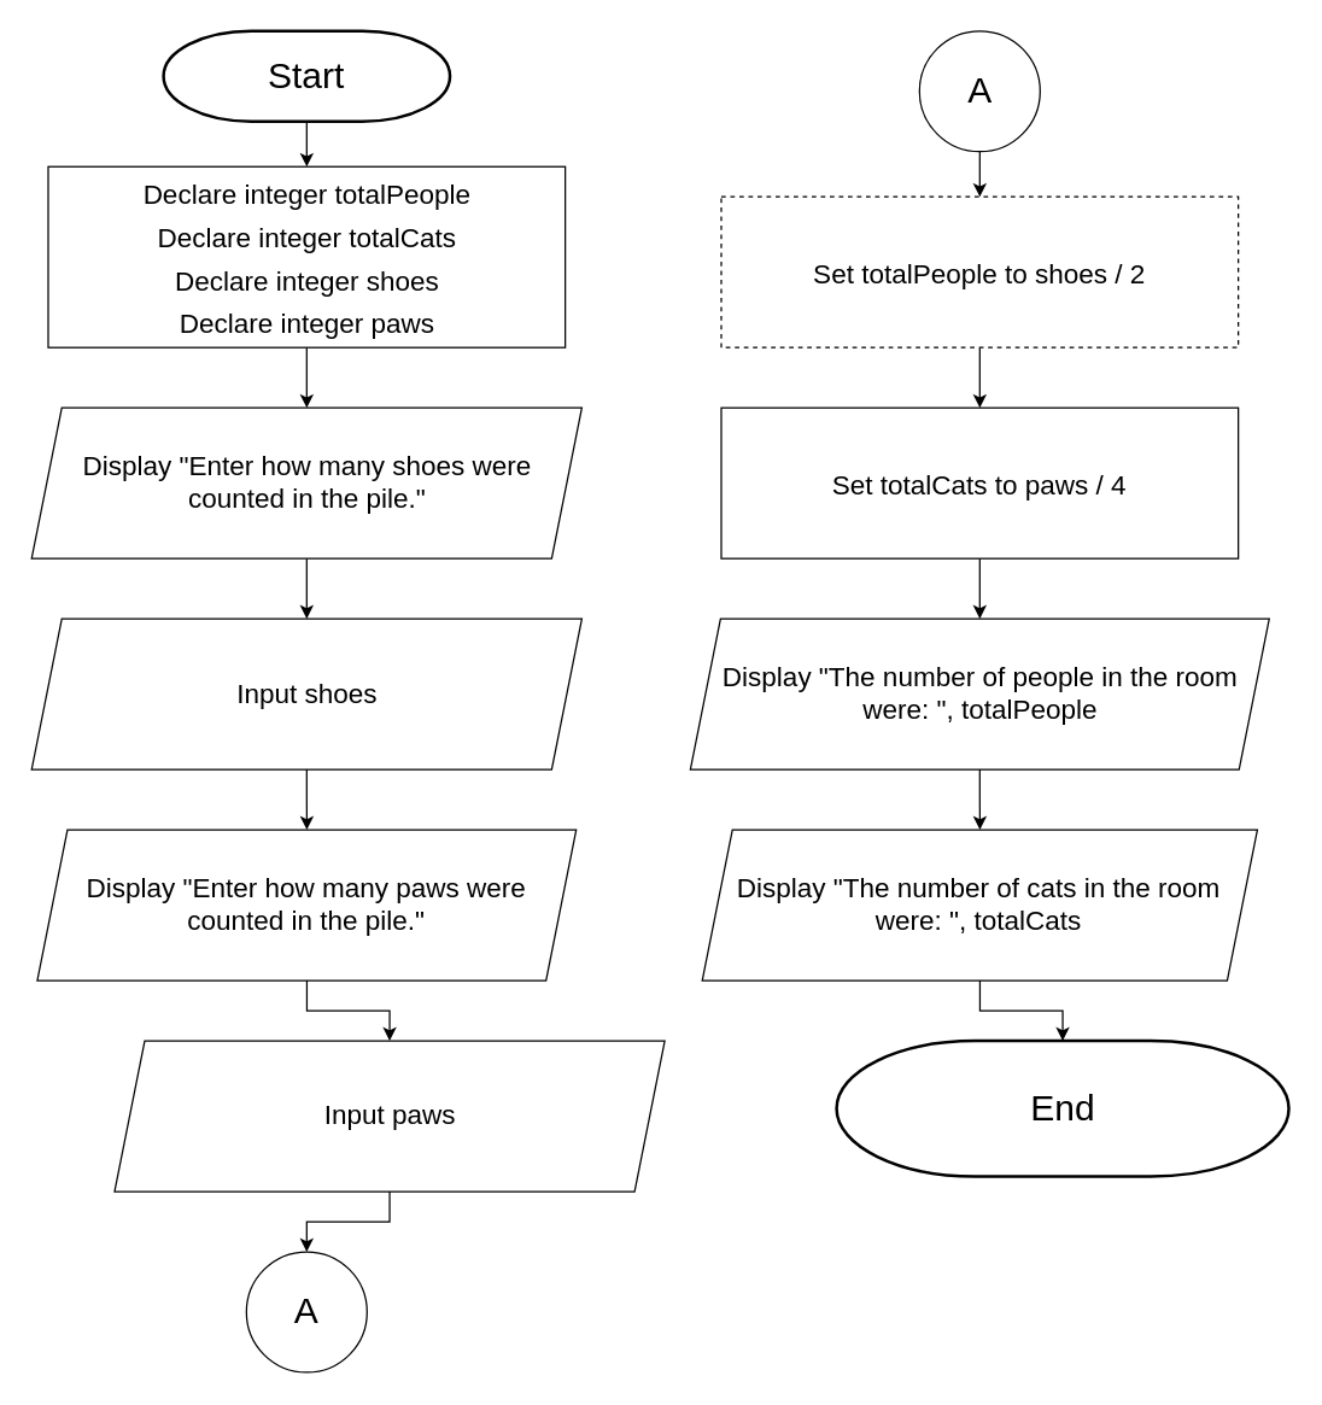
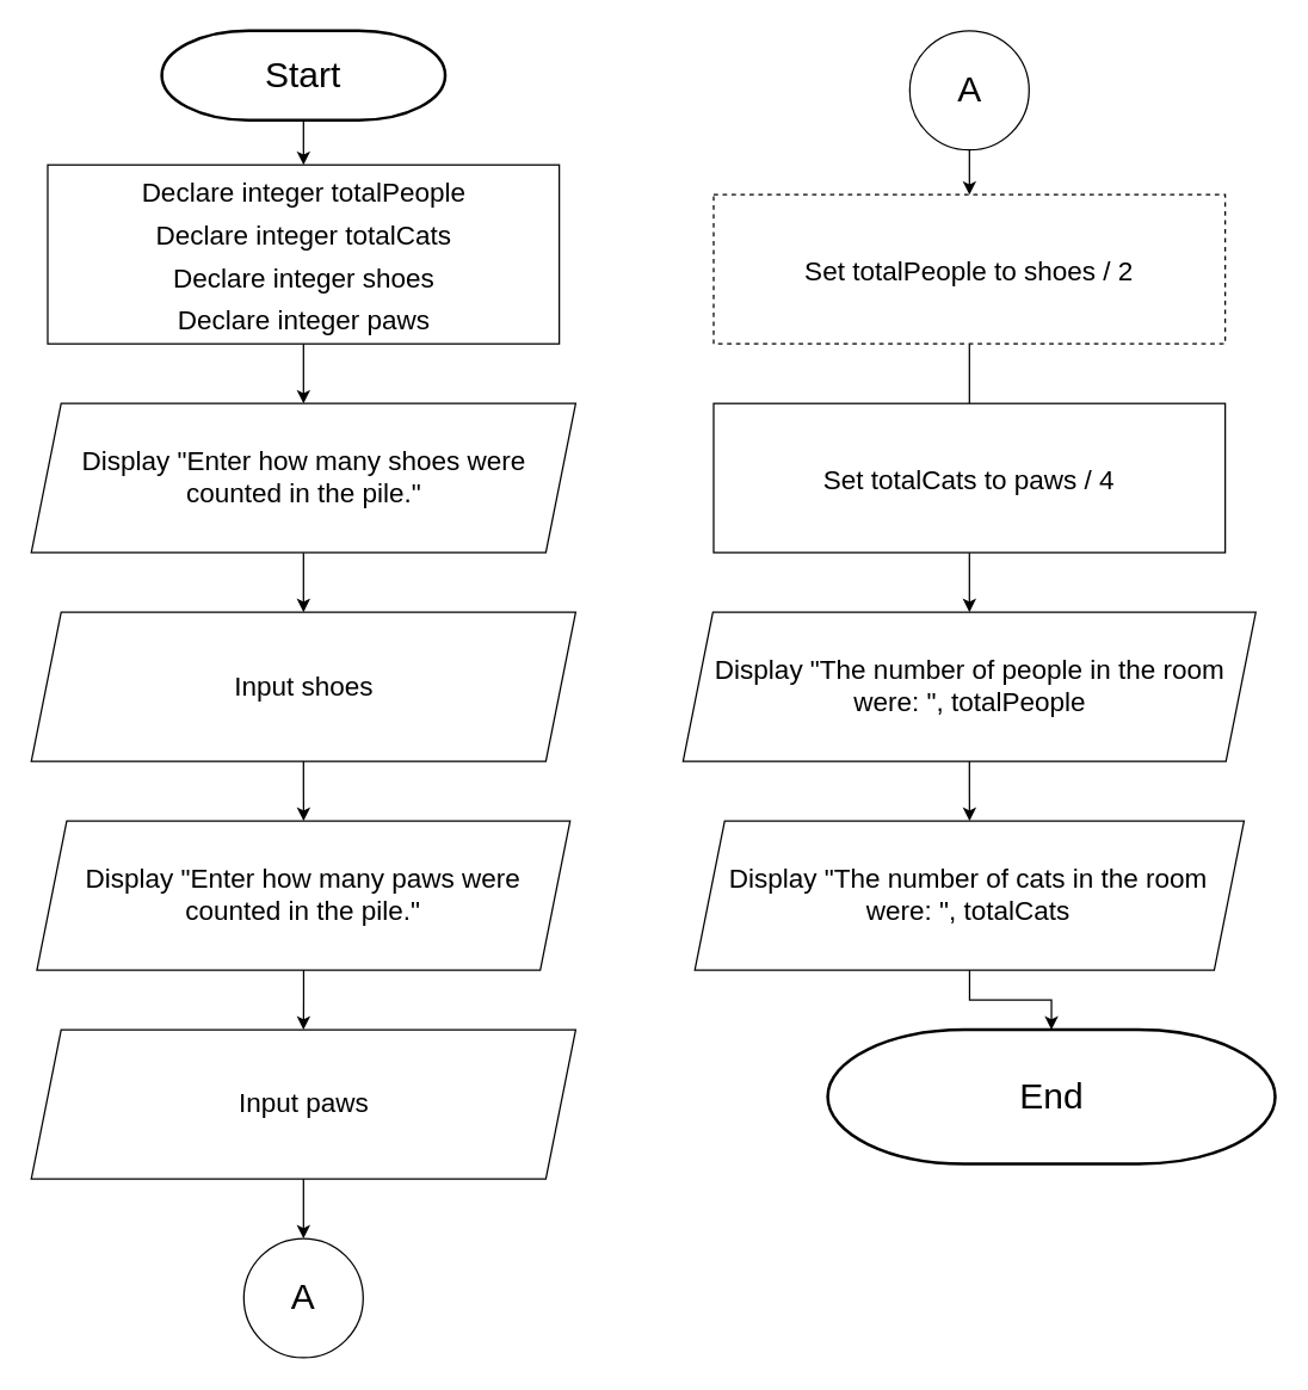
  <mxCell id="0" />
  <mxCell id="1" parent="0" />
  <mxCell id="2" style="edgeStyle=orthogonalEdgeStyle;rounded=0;orthogonalLoop=1;jettySize=auto;html=1;fontSize=18;" edge="1" parent="1" source="3" target="5"><mxGeometry relative="1" as="geometry" /></mxCell>
  <mxCell id="3" value="&lt;font style=&quot;font-size: 24px&quot;&gt;Start&lt;/font&gt;" style="strokeWidth=2;html=1;shape=mxgraph.flowchart.terminator;whiteSpace=wrap;" vertex="1" parent="1"><mxGeometry x="108" y="20" width="190" height="60" as="geometry" /></mxCell>
  <mxCell id="4" value="" style="edgeStyle=orthogonalEdgeStyle;rounded=0;orthogonalLoop=1;jettySize=auto;html=1;fontSize=24;" edge="1" parent="1" source="5" target="7"><mxGeometry relative="1" as="geometry" /></mxCell>
  <mxCell id="5" value="&lt;div&gt;&lt;font style=&quot;font-size: 18px&quot;&gt;Declare integer totalPeople&lt;/font&gt;&lt;/div&gt;&lt;div&gt;&lt;font style=&quot;font-size: 18px&quot;&gt;Declare integer totalCats&lt;/font&gt;&lt;/div&gt;&lt;div&gt;&lt;font style=&quot;font-size: 18px&quot;&gt;Declare integer shoes&lt;/font&gt;&lt;/div&gt;&lt;div&gt;&lt;font style=&quot;font-size: 18px&quot;&gt;Declare integer paws&lt;br&gt;&lt;/font&gt;&lt;/div&gt;" style="rounded=0;whiteSpace=wrap;html=1;fontSize=24;" vertex="1" parent="1"><mxGeometry x="31.5" y="110" width="343" height="120" as="geometry" /></mxCell>
  <mxCell id="6" value="" style="edgeStyle=orthogonalEdgeStyle;rounded=0;orthogonalLoop=1;jettySize=auto;html=1;fontSize=18;" edge="1" parent="1" source="7" target="9"><mxGeometry relative="1" as="geometry" /></mxCell>
  <mxCell id="7" value="Display &quot;Enter how many shoes were counted in the pile.&quot;" style="shape=parallelogram;perimeter=parallelogramPerimeter;whiteSpace=wrap;html=1;fixedSize=1;fontSize=18;" vertex="1" parent="1"><mxGeometry x="20.5" y="270" width="365" height="100" as="geometry" /></mxCell>
  <mxCell id="8" value="" style="edgeStyle=orthogonalEdgeStyle;rounded=0;orthogonalLoop=1;jettySize=auto;html=1;fontSize=18;" edge="1" parent="1" source="9" target="11"><mxGeometry relative="1" as="geometry" /></mxCell>
  <mxCell id="9" value="Input shoes" style="shape=parallelogram;perimeter=parallelogramPerimeter;whiteSpace=wrap;html=1;fixedSize=1;fontSize=18;" vertex="1" parent="1"><mxGeometry x="20.5" y="410" width="365" height="100" as="geometry" /></mxCell>
  <mxCell id="10" value="" style="edgeStyle=orthogonalEdgeStyle;rounded=0;orthogonalLoop=1;jettySize=auto;html=1;fontSize=18;" edge="1" parent="1" source="11" target="13"><mxGeometry relative="1" as="geometry" /></mxCell>
  <mxCell id="11" value="Display &quot;Enter how many paws were counted in the pile.&quot;" style="shape=parallelogram;perimeter=parallelogramPerimeter;whiteSpace=wrap;html=1;fixedSize=1;fontSize=18;" vertex="1" parent="1"><mxGeometry x="24.25" y="550" width="357.5" height="100" as="geometry" /></mxCell>
  <mxCell id="12" value="" style="edgeStyle=orthogonalEdgeStyle;rounded=0;orthogonalLoop=1;jettySize=auto;html=1;fontSize=18;" edge="1" parent="1" source="13" target="14"><mxGeometry relative="1" as="geometry" /></mxCell>
- <mxCell id="13" value="Input paws" style="shape=parallelogram;perimeter=parallelogramPerimeter;whiteSpace=wrap;html=1;fixedSize=1;fontSize=18;" vertex="1" parent="1"><mxGeometry x="75.5" y="690" width="365" height="100" as="geometry" /></mxCell>
+ <mxCell id="13" value="Input paws" style="shape=parallelogram;perimeter=parallelogramPerimeter;whiteSpace=wrap;html=1;fixedSize=1;fontSize=18;" vertex="1" parent="1"><mxGeometry x="20.5" y="690" width="365" height="100" as="geometry" /></mxCell>
  <mxCell id="14" value="&lt;font style=&quot;font-size: 24px&quot;&gt;A&lt;/font&gt;" style="ellipse;whiteSpace=wrap;html=1;aspect=fixed;fontSize=18;" vertex="1" parent="1"><mxGeometry x="163" y="830" width="80" height="80" as="geometry" /></mxCell>
  <mxCell id="15" value="" style="edgeStyle=orthogonalEdgeStyle;rounded=0;orthogonalLoop=1;jettySize=auto;html=1;fontSize=18;" edge="1" parent="1" source="16" target="18"><mxGeometry relative="1" as="geometry" /></mxCell>
  <mxCell id="16" value="&lt;font style=&quot;font-size: 24px&quot;&gt;A&lt;/font&gt;" style="ellipse;whiteSpace=wrap;html=1;aspect=fixed;fontSize=18;" vertex="1" parent="1"><mxGeometry x="609.5" y="20" width="80" height="80" as="geometry" /></mxCell>
- <mxCell id="17" value="" style="edgeStyle=orthogonalEdgeStyle;rounded=0;orthogonalLoop=1;jettySize=auto;html=1;fontSize=18;" edge="1" parent="1" source="18" target="20"><mxGeometry relative="1" as="geometry" /></mxCell>
+ <mxCell id="17" value="" style="edgeStyle=orthogonalEdgeStyle;rounded=0;orthogonalLoop=1;jettySize=auto;html=1;fontSize=18;endArrow=none;" edge="1" parent="1" source="18" target="20"><mxGeometry relative="1" as="geometry" /></mxCell>
  <mxCell id="18" value="&lt;font style=&quot;font-size: 18px&quot;&gt;Set totalPeople to shoes / 2&lt;br&gt;&lt;/font&gt;" style="rounded=0;whiteSpace=wrap;html=1;fontSize=24;dashed=1;" vertex="1" parent="1"><mxGeometry x="478" y="130" width="343" height="100" as="geometry" /></mxCell>
  <mxCell id="19" value="" style="edgeStyle=orthogonalEdgeStyle;rounded=0;orthogonalLoop=1;jettySize=auto;html=1;fontSize=18;" edge="1" parent="1" source="20" target="22"><mxGeometry relative="1" as="geometry" /></mxCell>
  <mxCell id="20" value="&lt;font style=&quot;font-size: 18px&quot;&gt;Set totalCats to paws / 4&lt;br&gt;&lt;/font&gt;" style="rounded=0;whiteSpace=wrap;html=1;fontSize=24;" vertex="1" parent="1"><mxGeometry x="478" y="270" width="343" height="100" as="geometry" /></mxCell>
  <mxCell id="21" value="" style="edgeStyle=orthogonalEdgeStyle;rounded=0;orthogonalLoop=1;jettySize=auto;html=1;fontSize=18;" edge="1" parent="1" source="22" target="24"><mxGeometry relative="1" as="geometry" /></mxCell>
  <mxCell id="22" value="Display &quot;The number of people in the room were: &quot;, totalPeople" style="shape=parallelogram;perimeter=parallelogramPerimeter;whiteSpace=wrap;html=1;fixedSize=1;fontSize=18;" vertex="1" parent="1"><mxGeometry x="457.5" y="410" width="384" height="100" as="geometry" /></mxCell>
  <mxCell id="23" value="" style="edgeStyle=orthogonalEdgeStyle;rounded=0;orthogonalLoop=1;jettySize=auto;html=1;fontSize=18;" edge="1" parent="1" source="24" target="25"><mxGeometry relative="1" as="geometry" /></mxCell>
  <mxCell id="24" value="Display &quot;The number of cats in the room were: &quot;, totalCats" style="shape=parallelogram;perimeter=parallelogramPerimeter;whiteSpace=wrap;html=1;fixedSize=1;fontSize=18;" vertex="1" parent="1"><mxGeometry x="465.38" y="550" width="368.25" height="100" as="geometry" /></mxCell>
  <mxCell id="25" value="&lt;font style=&quot;font-size: 24px&quot;&gt;End&lt;/font&gt;" style="strokeWidth=2;html=1;shape=mxgraph.flowchart.terminator;whiteSpace=wrap;" vertex="1" parent="1"><mxGeometry x="554.5" y="690" width="300" height="90" as="geometry" /></mxCell>
